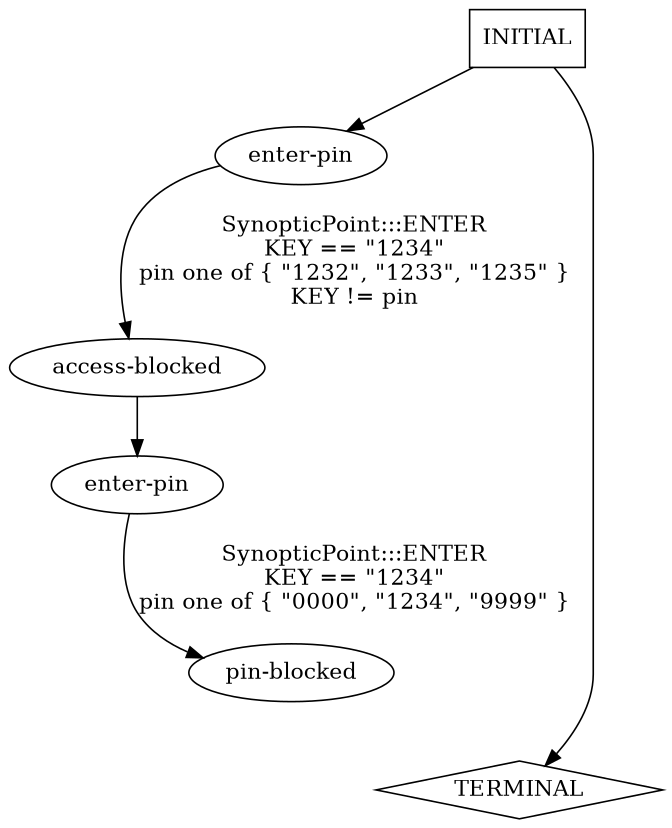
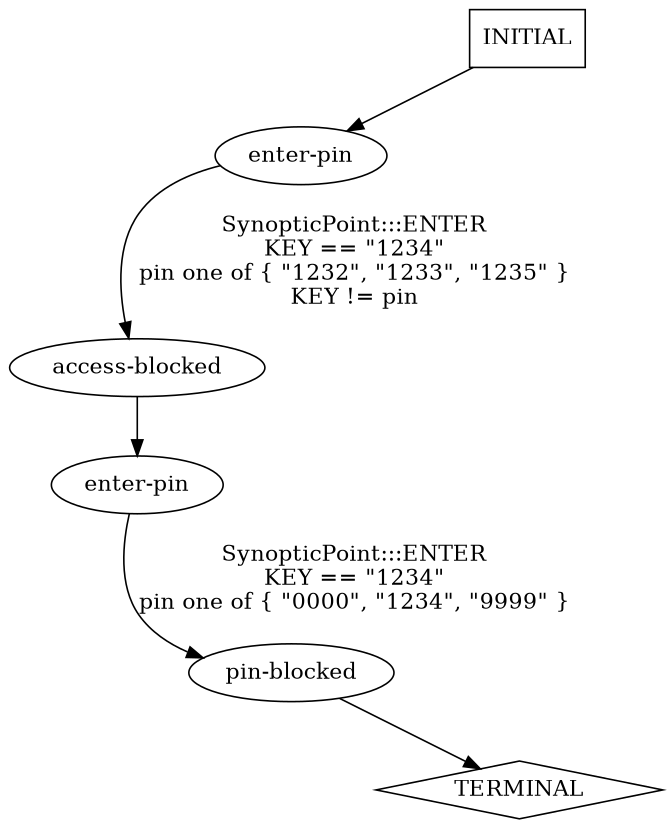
  digraph {
    n1 [label="access-blocked"]
    n2 [label="enter-pin"]
    n3 [label="pin-blocked"]
    n4 [label="enter-pin"]
    n5 [label=TERMINAL shape=diamond]
    n6 [label=INITIAL shape=box]
    n1 -> n2
    n2 -> n3 [label="SynopticPoint:::ENTER\nKEY == \"1234\"\npin one of { \"0000\", \"1234\", \"9999\" }\n"]
-   n6 -> n5
+   n3 -> n5
    n4 -> n1 [label="SynopticPoint:::ENTER\nKEY == \"1234\"\npin one of { \"1232\", \"1233\", \"1235\" }\nKEY != pin\n"]
    n6 -> n4
  }
